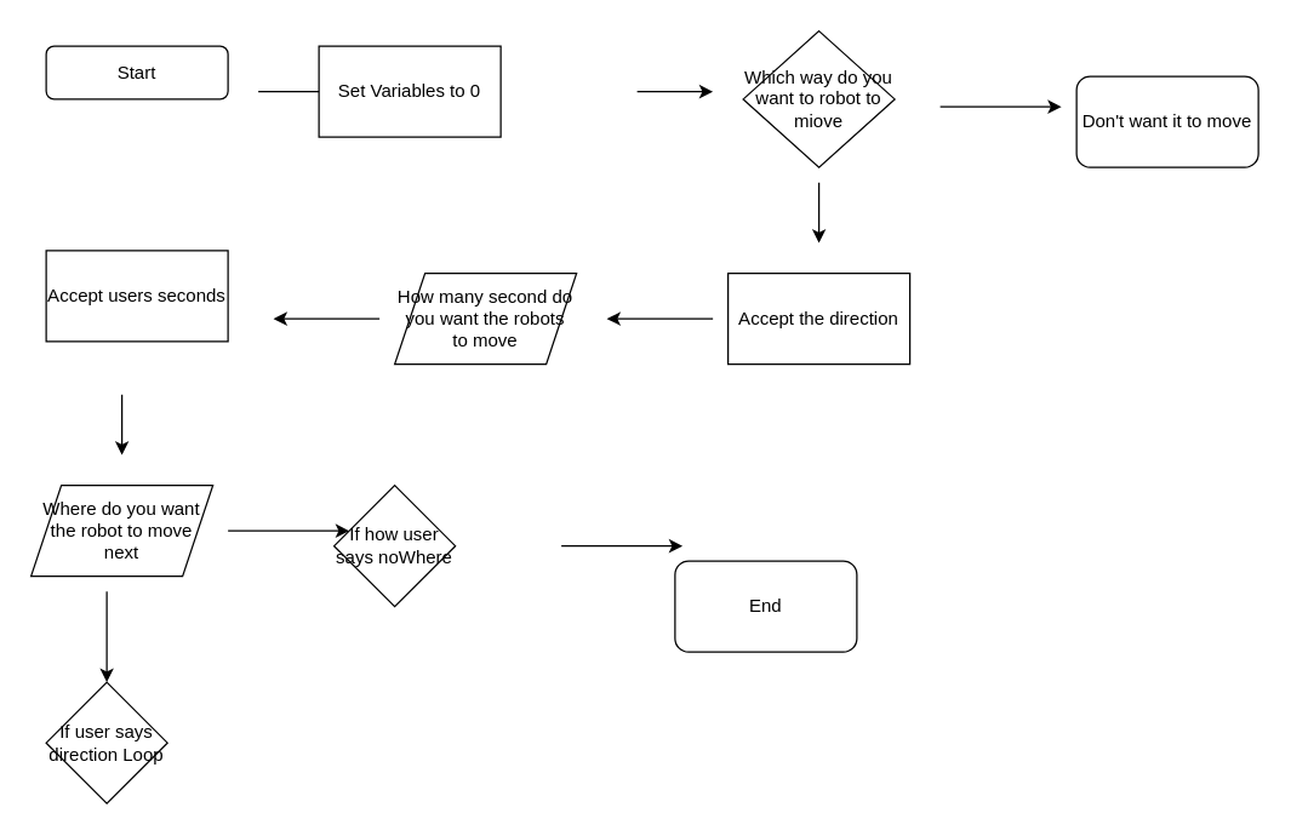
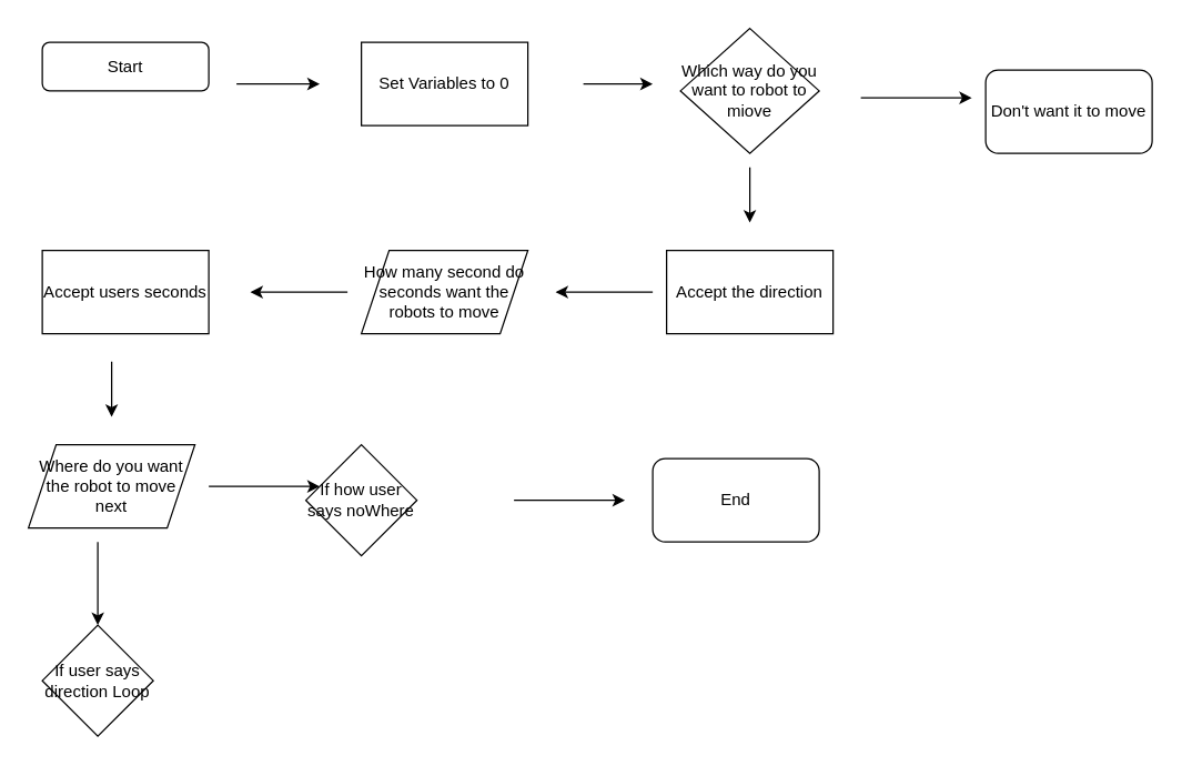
  <mxCell id="0" />
  <mxCell id="1" parent="0" />
  <mxCell id="2" value="Start" style="rounded=1;whiteSpace=wrap;html=1;" vertex="1" parent="1"><mxGeometry x="30" y="30" width="120" height="35" as="geometry" /></mxCell>
  <mxCell id="3" value="" style="endArrow=classic;html=1;" edge="1" parent="1"><mxGeometry width="50" height="50" relative="1" as="geometry"><mxPoint x="170" y="60" as="sourcePoint" /><mxPoint x="230" y="60" as="targetPoint" /></mxGeometry></mxCell>
- <mxCell id="4" value="Set Variables to 0" style="rounded=0;whiteSpace=wrap;html=1;" vertex="1" parent="1"><mxGeometry x="210" y="30" width="120" height="60" as="geometry" /></mxCell>
+ <mxCell id="4" value="Set Variables to 0" style="rounded=0;whiteSpace=wrap;html=1;" vertex="1" parent="1"><mxGeometry x="260" y="30" width="120" height="60" as="geometry" /></mxCell>
  <mxCell id="5" value="Which way do you want to robot to miove" style="rhombus;whiteSpace=wrap;html=1;" vertex="1" parent="1"><mxGeometry x="490" y="20" width="100" height="90" as="geometry" /></mxCell>
  <mxCell id="6" value="" style="endArrow=classic;html=1;" edge="1" parent="1"><mxGeometry width="50" height="50" relative="1" as="geometry"><mxPoint x="420" y="60" as="sourcePoint" /><mxPoint x="470" y="60" as="targetPoint" /></mxGeometry></mxCell>
  <mxCell id="7" value="" style="endArrow=classic;html=1;" edge="1" parent="1"><mxGeometry width="50" height="50" relative="1" as="geometry"><mxPoint x="620" y="70" as="sourcePoint" /><mxPoint x="700" y="70" as="targetPoint" /></mxGeometry></mxCell>
  <mxCell id="8" value="Don't want it to move" style="rounded=1;whiteSpace=wrap;html=1;" vertex="1" parent="1"><mxGeometry x="710" y="50" width="120" height="60" as="geometry" /></mxCell>
  <mxCell id="9" value="" style="endArrow=classic;html=1;" edge="1" parent="1"><mxGeometry width="50" height="50" relative="1" as="geometry"><mxPoint x="540" y="120" as="sourcePoint" /><mxPoint x="540" y="160" as="targetPoint" /></mxGeometry></mxCell>
  <mxCell id="10" value="Accept the direction" style="rounded=0;whiteSpace=wrap;html=1;" vertex="1" parent="1"><mxGeometry x="480" y="180" width="120" height="60" as="geometry" /></mxCell>
  <mxCell id="11" value="" style="endArrow=classic;html=1;" edge="1" parent="1"><mxGeometry width="50" height="50" relative="1" as="geometry"><mxPoint x="470" y="210" as="sourcePoint" /><mxPoint x="400" y="210" as="targetPoint" /></mxGeometry></mxCell>
- <mxCell id="12" value="How many second do you want the robots to move" style="shape=parallelogram;perimeter=parallelogramPerimeter;whiteSpace=wrap;html=1;fixedSize=1;" vertex="1" parent="1"><mxGeometry x="260" y="180" width="120" height="60" as="geometry" /></mxCell>
- <mxCell id="13" value="Accept users seconds" style="rounded=0;whiteSpace=wrap;html=1;" vertex="1" parent="1"><mxGeometry x="30" y="165" width="120" height="60" as="geometry" /></mxCell>
+ <mxCell id="12" value="How many second do seconds want the robots to move" style="shape=parallelogram;perimeter=parallelogramPerimeter;whiteSpace=wrap;html=1;fixedSize=1;" vertex="1" parent="1"><mxGeometry x="260" y="180" width="120" height="60" as="geometry" /></mxCell>
+ <mxCell id="13" value="Accept users seconds" style="rounded=0;whiteSpace=wrap;html=1;" vertex="1" parent="1"><mxGeometry x="30" y="180" width="120" height="60" as="geometry" /></mxCell>
  <mxCell id="14" value="" style="endArrow=classic;html=1;" edge="1" parent="1"><mxGeometry width="50" height="50" relative="1" as="geometry"><mxPoint x="250" y="210" as="sourcePoint" /><mxPoint x="180" y="210" as="targetPoint" /></mxGeometry></mxCell>
  <mxCell id="15" value="" style="endArrow=classic;html=1;" edge="1" parent="1"><mxGeometry width="50" height="50" relative="1" as="geometry"><mxPoint x="80" y="260" as="sourcePoint" /><mxPoint x="80" y="300" as="targetPoint" /></mxGeometry></mxCell>
  <mxCell id="16" value="Where do you want the robot to move next" style="shape=parallelogram;perimeter=parallelogramPerimeter;whiteSpace=wrap;html=1;fixedSize=1;" vertex="1" parent="1"><mxGeometry x="20" y="320" width="120" height="60" as="geometry" /></mxCell>
  <mxCell id="17" value="" style="endArrow=classic;html=1;" edge="1" parent="1"><mxGeometry width="50" height="50" relative="1" as="geometry"><mxPoint x="150" y="350" as="sourcePoint" /><mxPoint x="230" y="350" as="targetPoint" /><Array as="points" /></mxGeometry></mxCell>
  <mxCell id="18" value="If how user says noWhere" style="rhombus;whiteSpace=wrap;html=1;" vertex="1" parent="1"><mxGeometry x="220" y="320" width="80" height="80" as="geometry" /></mxCell>
- <mxCell id="19" value="End" style="rounded=1;whiteSpace=wrap;html=1;" vertex="1" parent="1"><mxGeometry x="445" y="370" width="120" height="60" as="geometry" /></mxCell>
+ <mxCell id="19" value="End" style="rounded=1;whiteSpace=wrap;html=1;" vertex="1" parent="1"><mxGeometry x="470" y="330" width="120" height="60" as="geometry" /></mxCell>
  <mxCell id="20" value="" style="endArrow=classic;html=1;" edge="1" parent="1"><mxGeometry width="50" height="50" relative="1" as="geometry"><mxPoint x="370" y="360" as="sourcePoint" /><mxPoint x="450" y="360" as="targetPoint" /><Array as="points" /></mxGeometry></mxCell>
  <mxCell id="21" value="" style="endArrow=classic;html=1;" edge="1" parent="1"><mxGeometry width="50" height="50" relative="1" as="geometry"><mxPoint x="70" y="390" as="sourcePoint" /><mxPoint x="70" y="450" as="targetPoint" /></mxGeometry></mxCell>
  <mxCell id="22" value="If user says direction Loop" style="rhombus;whiteSpace=wrap;html=1;" vertex="1" parent="1"><mxGeometry x="30" y="450" width="80" height="80" as="geometry" /></mxCell>
